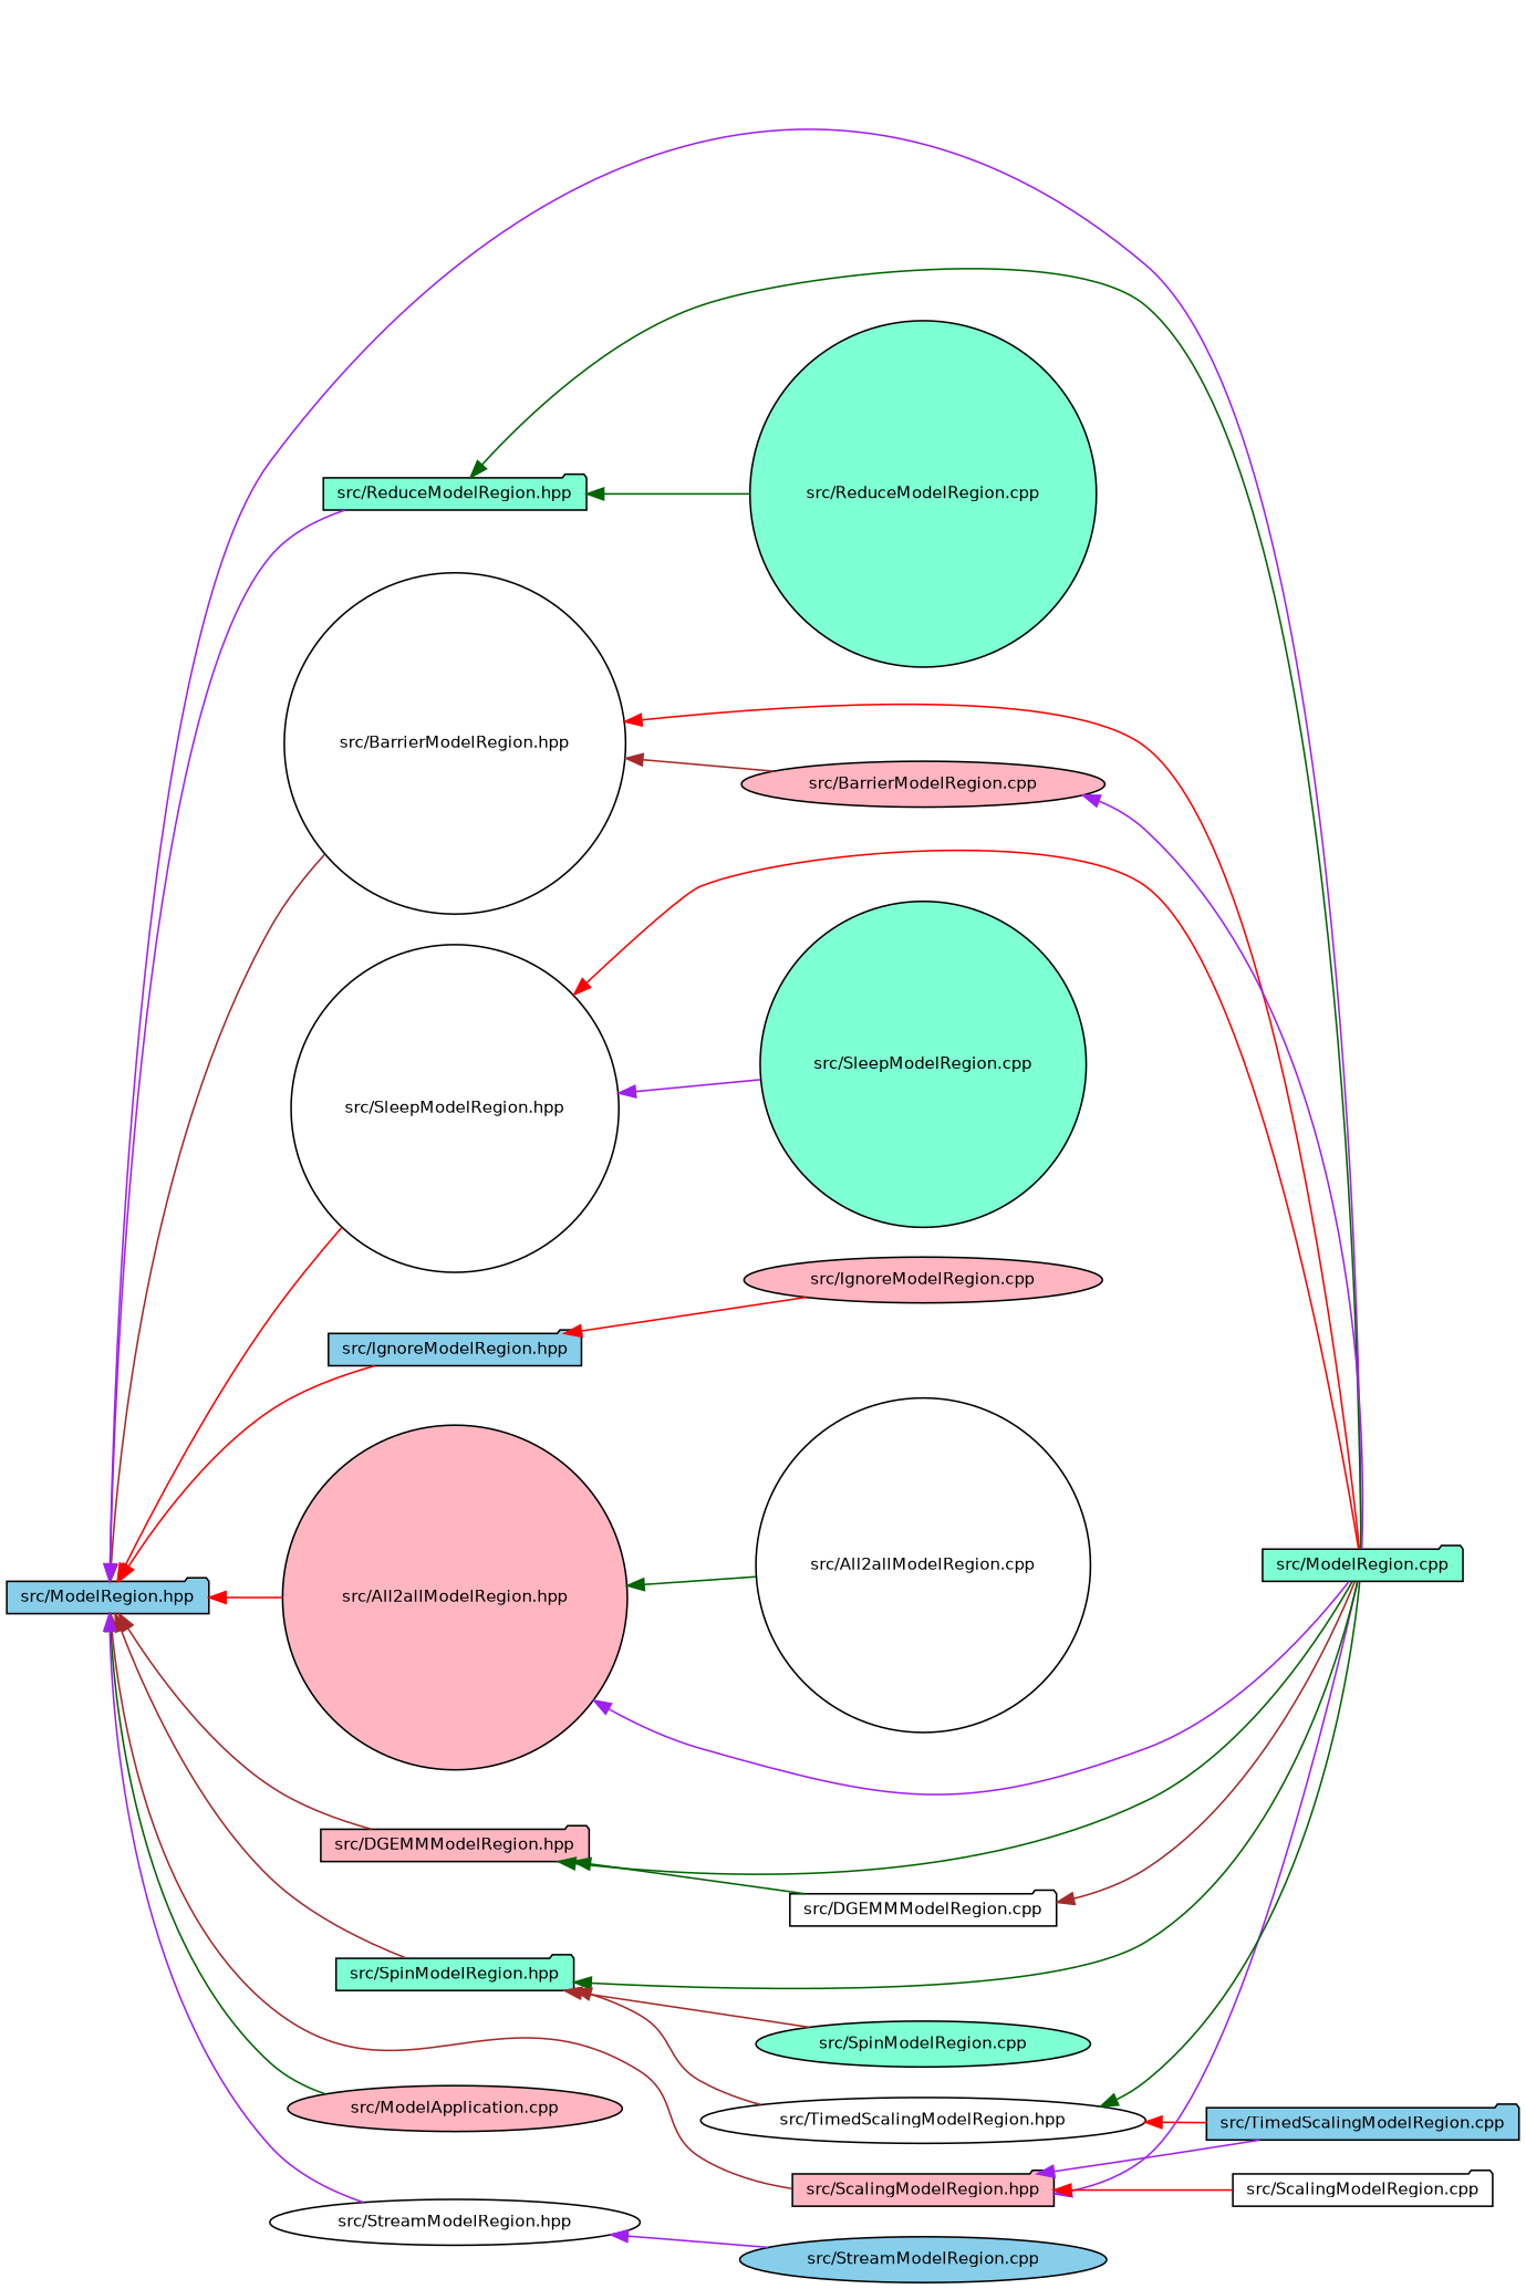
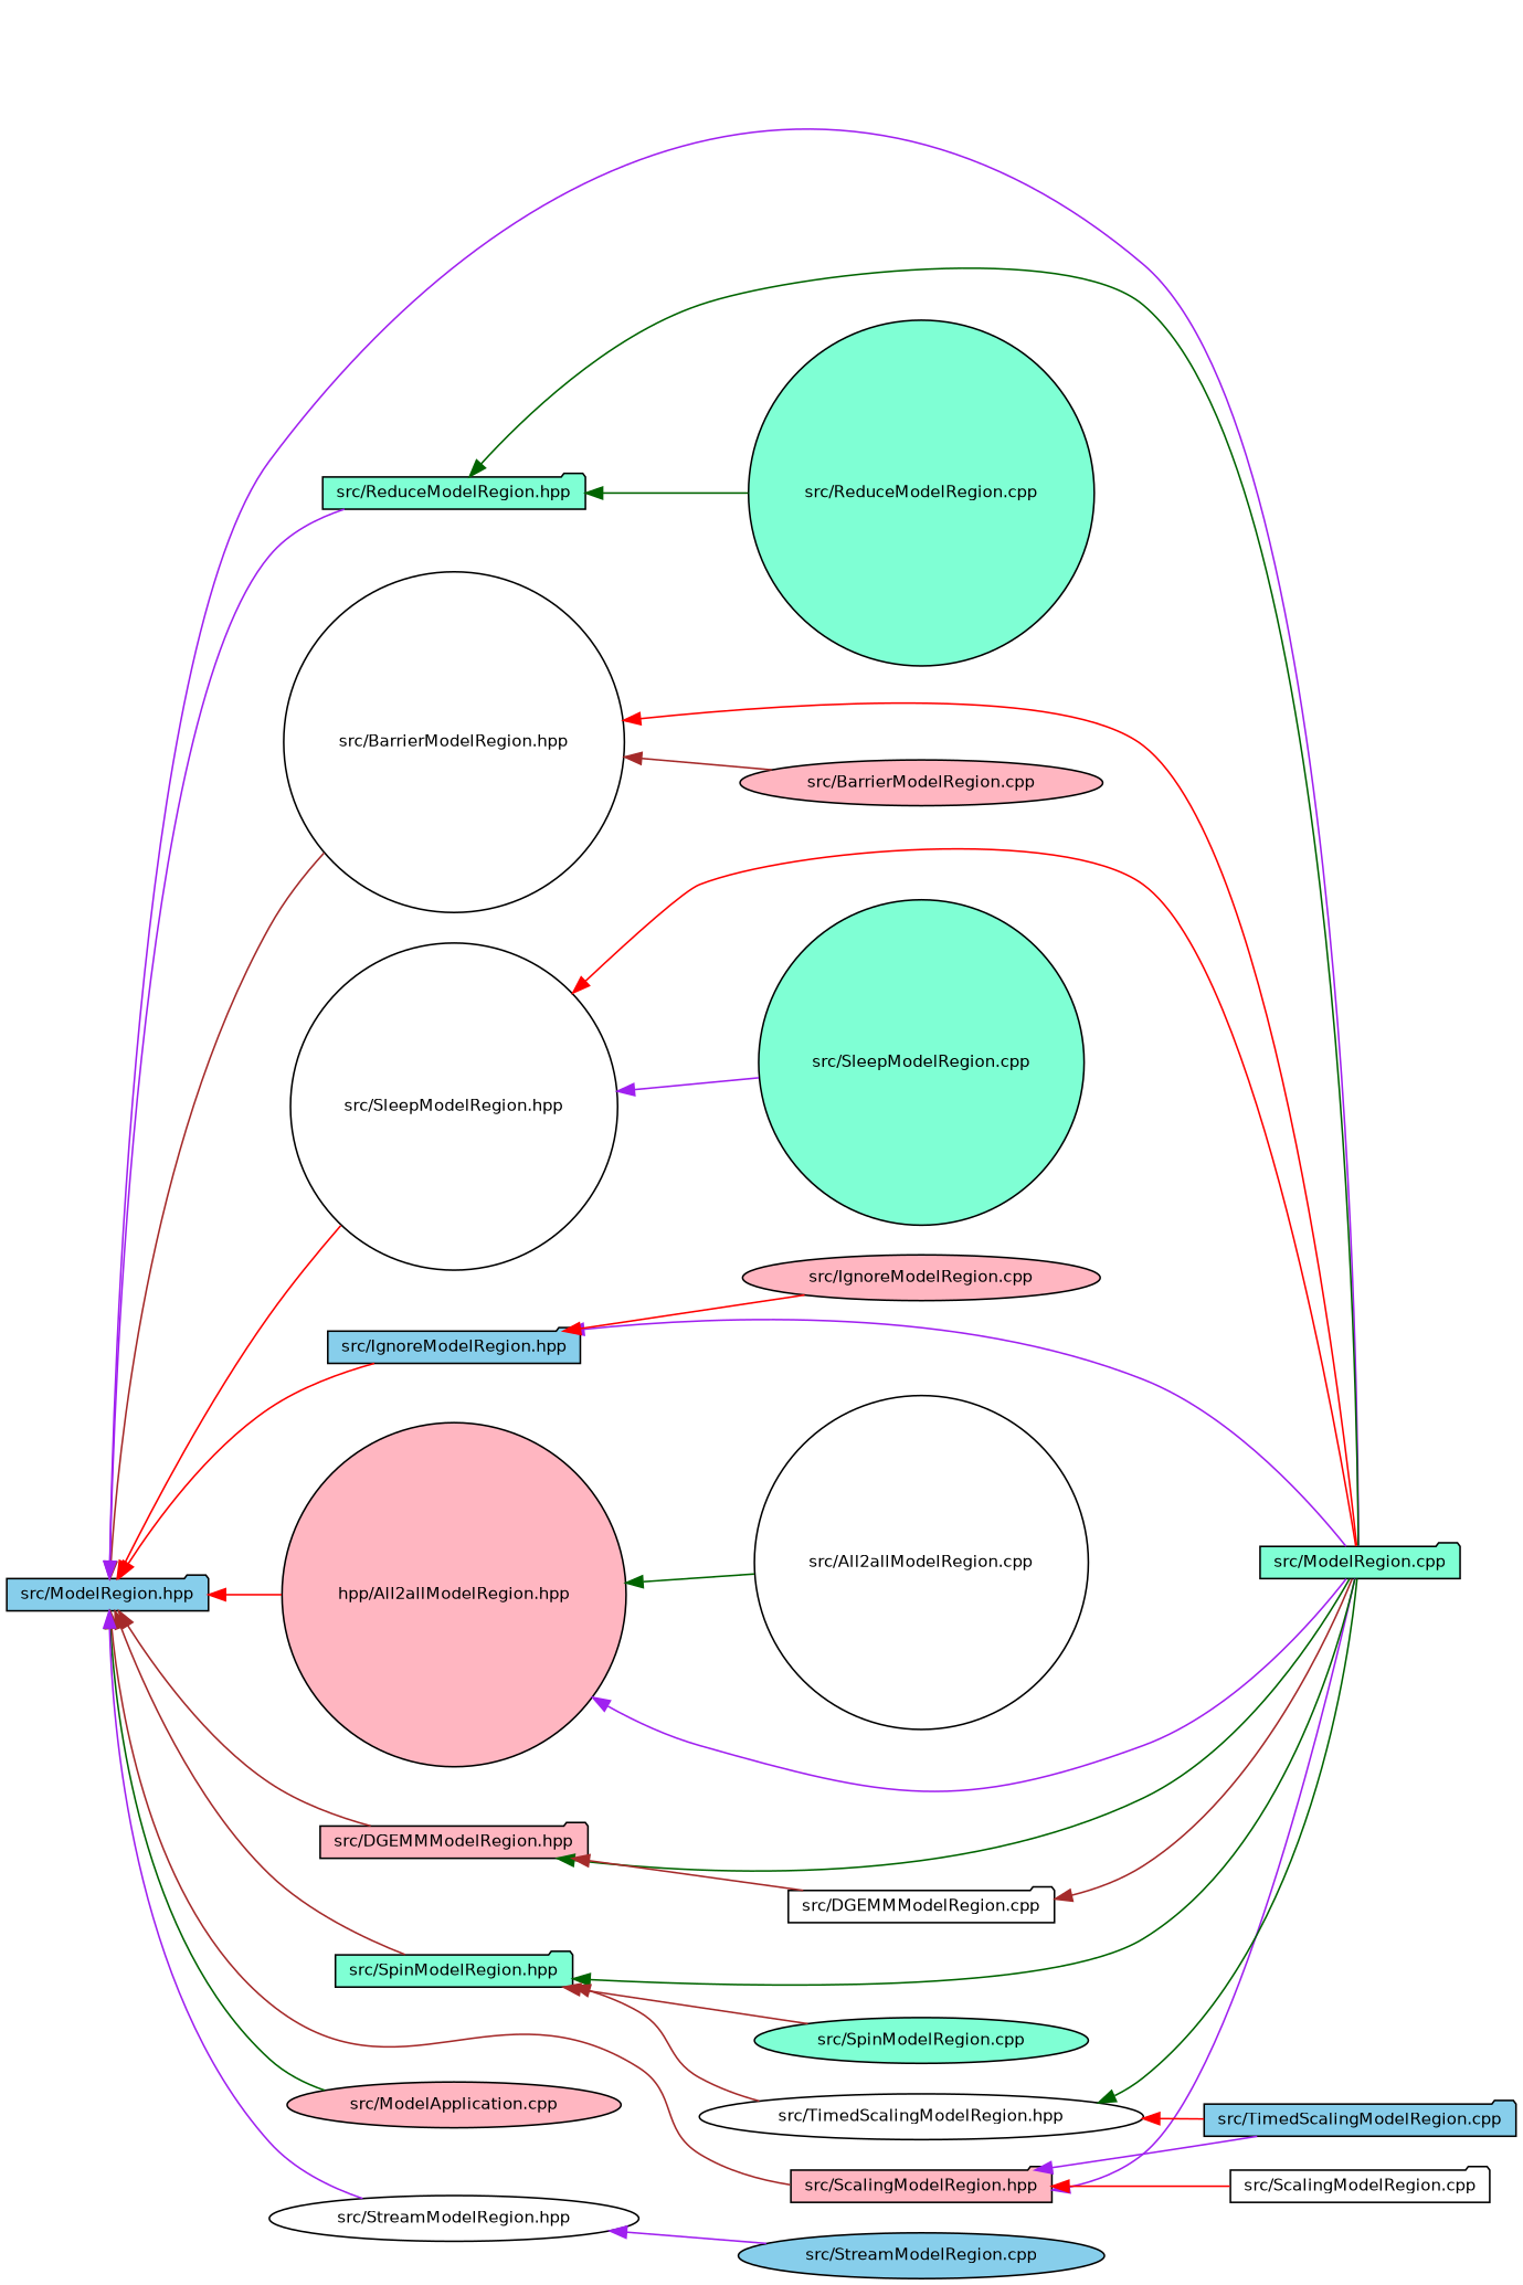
  digraph {
    rankdir=LR
    node [color=black fillcolor=white fontname=Helvetica fontsize=10 shape=folder style=filled]
    edge [color=purple dir=back fontname=Helvetica fontsize=10 labelfontname=Helvetica labelfontsize=10 style=solid]
    n1 [fillcolor=skyblue fontcolor=black height=0.2 label="src/ModelRegion.hpp" width=0.4]
-   n2 [fillcolor=lightpink height=0.2 label="src/All2allModelRegion.hpp" shape=circle width=0.4]
+   n2 [fillcolor=lightpink height=0.2 label="hpp/All2allModelRegion.hpp" shape=circle width=0.4]
    n3 [fillcolor=aquamarine height=0.2 label="src/ModelRegion.cpp" width=0.4]
    n4 [height=0.2 label="src/BarrierModelRegion.hpp" shape=circle width=0.4]
    n5 [fillcolor=lightpink height=0.2 label="src/DGEMMModelRegion.hpp" width=0.4]
    n6 [fillcolor=skyblue height=0.2 label="src/IgnoreModelRegion.hpp" width=0.4]
    n7 [fillcolor=lightpink height=0.2 label="src/ModelApplication.cpp" shape=ellipse width=0.4]
    n8 [fillcolor=aquamarine height=0.2 label="src/ReduceModelRegion.hpp" width=0.4]
    n9 [fillcolor=lightpink height=0.2 label="src/ScalingModelRegion.hpp" width=0.4]
    n10 [height=0.2 label="src/SleepModelRegion.hpp" shape=circle width=0.4]
    n11 [fillcolor=aquamarine height=0.2 label="src/SpinModelRegion.hpp" width=0.4]
    n12 [height=0.2 label="src/StreamModelRegion.hpp" shape=ellipse width=0.4]
    n13 [height=0.2 label="src/All2allModelRegion.cpp" shape=circle width=0.4]
    n14 [fillcolor=lightpink height=0.2 label="src/BarrierModelRegion.cpp" shape=ellipse width=0.4]
    n15 [height=0.2 label="src/DGEMMModelRegion.cpp" width=0.4]
    n16 [fillcolor=lightpink height=0.2 label="src/IgnoreModelRegion.cpp" shape=ellipse width=0.4]
    n17 [fillcolor=aquamarine height=0.2 label="src/ReduceModelRegion.cpp" shape=circle width=0.4]
    n18 [height=0.2 label="src/ScalingModelRegion.cpp" width=0.4]
    n19 [fillcolor=skyblue height=0.2 label="src/TimedScalingModelRegion.cpp" width=0.4]
    n20 [fillcolor=aquamarine height=0.2 label="src/SleepModelRegion.cpp" shape=circle width=0.4]
    n21 [fillcolor=aquamarine height=0.2 label="src/SpinModelRegion.cpp" shape=ellipse width=0.4]
    n22 [height=0.2 label="src/TimedScalingModelRegion.hpp" shape=ellipse width=0.4]
    n23 [fillcolor=skyblue height=0.2 label="src/StreamModelRegion.cpp" shape=ellipse width=0.4]
    n1 -> n2 [color=red]
    n1 -> n3
    n1 -> n4 [color=brown]
    n1 -> n5 [color=brown]
    n1 -> n6 [color=red]
    n1 -> n7 [color=darkgreen]
    n1 -> n8
    n1 -> n9 [color=brown]
    n1 -> n10 [color=red]
    n1 -> n11 [color=brown]
    n1 -> n12
    n2 -> n3
    n2 -> n13 [color=darkgreen]
    n4 -> n3 [color=red]
    n4 -> n14 [color=brown]
    n5 -> n3 [color=darkgreen]
-   n5 -> n15 [color=darkgreen]
-   n14 -> n3
+   n5 -> n15 [color=brown]
+   n6 -> n3
    n6 -> n16 [color=red]
    n8 -> n3 [color=darkgreen]
    n8 -> n17 [color=darkgreen]
    n9 -> n3
    n9 -> n18 [color=red]
    n9 -> n19
    n10 -> n3 [color=red]
    n10 -> n20
    n11 -> n3 [color=darkgreen]
    n11 -> n21 [color=brown]
    n11 -> n22 [color=brown]
    n12 -> n23
    n15 -> n3 [color=brown]
    n22 -> n3 [color=darkgreen]
    n22 -> n19 [color=red]
  }
